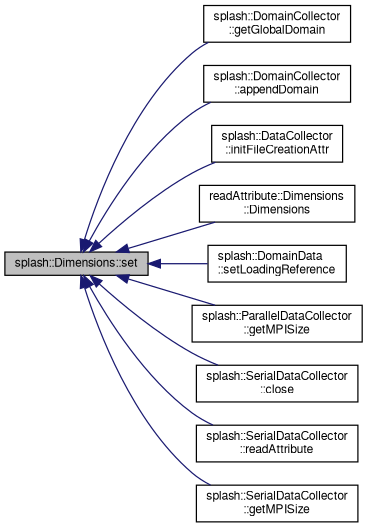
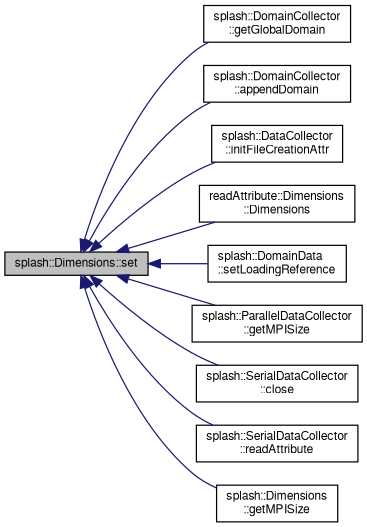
  digraph {
    rankdir=LR
    node [color=black fillcolor=white fontname=FreeSans fontsize=10 shape=record style=filled]
    edge [color=midnightblue dir=back fontname=FreeSans fontsize=10 labelfontname=FreeSans labelfontsize=10 style=solid]
    n1 [fillcolor=grey75 fontcolor=black height=0.2 label="splash::Dimensions::set" width=0.4]
    n2 [height=0.2 label="splash::DomainCollector\l::getGlobalDomain" width=0.4]
    n3 [height=0.2 label="splash::DomainCollector\l::appendDomain" width=0.4]
    n4 [height=0.2 label="splash::DataCollector\l::initFileCreationAttr" width=0.4]
    n5 [height=0.2 label="readAttribute::Dimensions\l::Dimensions" width=0.4]
    n6 [height=0.2 label="splash::DomainData\l::setLoadingReference" width=0.4]
    n7 [height=0.2 label="splash::ParallelDataCollector\l::getMPISize" width=0.4]
    n8 [height=0.2 label="splash::SerialDataCollector\l::close" width=0.4]
    n9 [height=0.2 label="splash::SerialDataCollector\l::readAttribute" width=0.4]
-   n10 [height=0.2 label="splash::SerialDataCollector\l::getMPISize" width=0.4]
+   n10 [height=0.2 label="splash::Dimensions\l::getMPISize" width=0.4]
    n1 -> n2
    n1 -> n3
    n1 -> n4
    n1 -> n5
    n1 -> n6
    n1 -> n7
    n1 -> n8
    n1 -> n9
    n1 -> n10
  }
